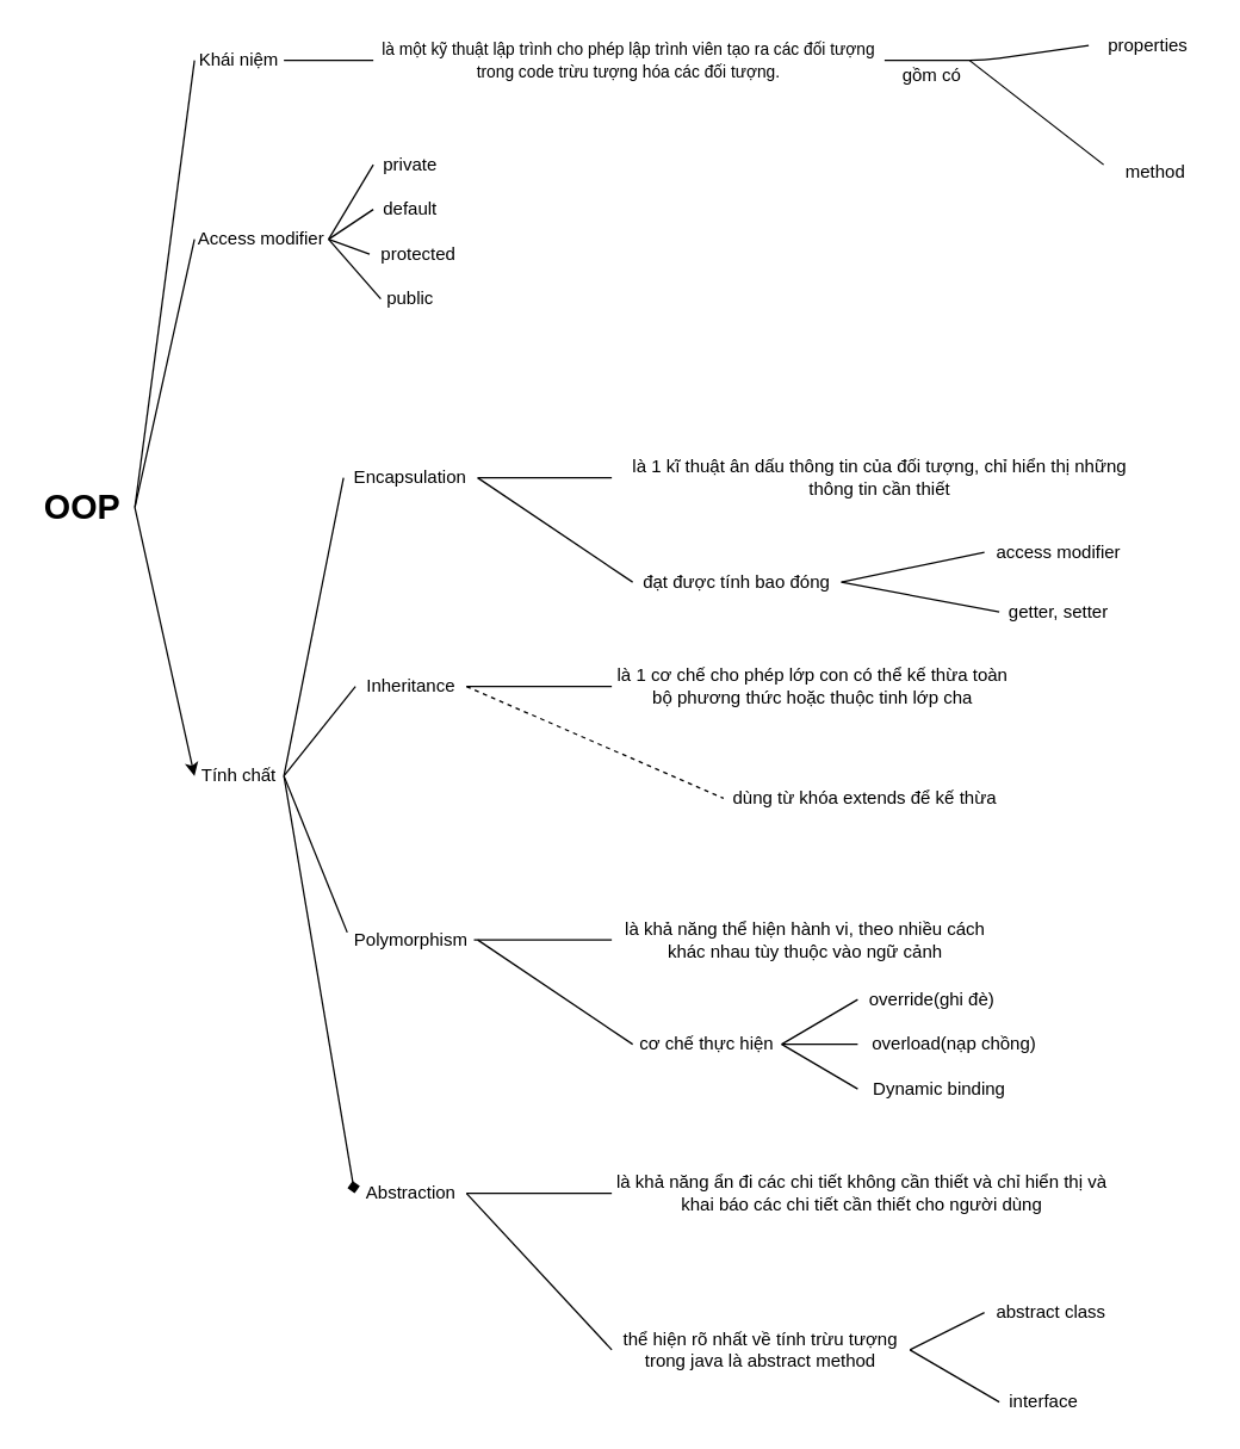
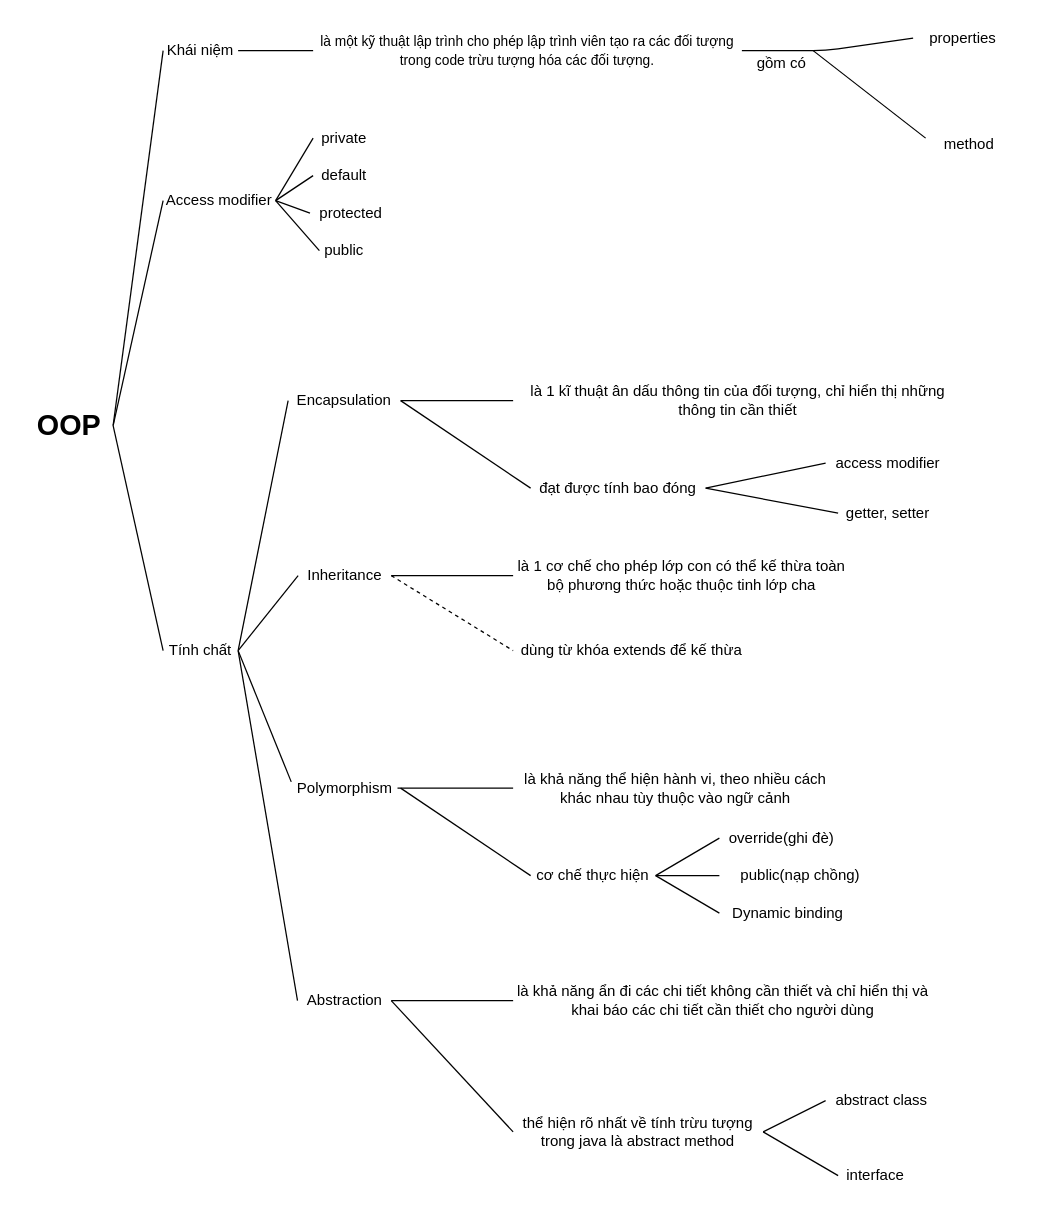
  <mxCell id="0" />
  <mxCell id="1" parent="0" />
  <mxCell id="2" value="&lt;b&gt;&lt;font style=&quot;font-size: 23px&quot;&gt;OOP&lt;/font&gt;&lt;/b&gt;" style="text;html=1;strokeColor=none;fillColor=none;align=center;verticalAlign=middle;whiteSpace=wrap;rounded=0;" parent="1" vertex="1"><mxGeometry x="20" y="330" width="70" height="20" as="geometry" /></mxCell>
  <mxCell id="3" value="Khái niệm" style="text;html=1;strokeColor=none;fillColor=none;align=center;verticalAlign=middle;whiteSpace=wrap;rounded=0;" parent="1" vertex="1"><mxGeometry x="130" y="30" width="60" height="20" as="geometry" /></mxCell>
  <mxCell id="4" value="Tính chất" style="text;html=1;strokeColor=none;fillColor=none;align=center;verticalAlign=middle;whiteSpace=wrap;rounded=0;" parent="1" vertex="1"><mxGeometry x="130" y="510" width="60" height="20" as="geometry" /></mxCell>
  <mxCell id="5" value="&lt;font style=&quot;font-size: 11px&quot;&gt;&lt;span style=&quot;font-family: &amp;#34;verdana&amp;#34; , &amp;#34;geneva&amp;#34; , sans-serif ; background-color: rgb(255 , 255 , 255)&quot;&gt;là một kỹ thuật lập trình cho phép lập trình viên&lt;b&gt;&amp;nbsp;&lt;/b&gt;&lt;/span&gt;&lt;span style=&quot;font-family: &amp;#34;verdana&amp;#34; , &amp;#34;geneva&amp;#34; , sans-serif ; background-color: rgb(255 , 255 , 255)&quot;&gt;tạo ra các đối tượng trong code trừu tượng hóa các đối tượng.&lt;/span&gt;&lt;/font&gt;" style="text;html=1;strokeColor=none;fillColor=none;align=center;verticalAlign=middle;whiteSpace=wrap;rounded=0;" parent="1" vertex="1"><mxGeometry x="250" y="30" width="343" height="20" as="geometry" /></mxCell>
  <mxCell id="6" value="Encapsulation" style="text;html=1;strokeColor=none;fillColor=none;align=center;verticalAlign=middle;whiteSpace=wrap;rounded=0;" parent="1" vertex="1"><mxGeometry x="230" y="310" width="90" height="20" as="geometry" /></mxCell>
  <mxCell id="7" value="Inheritance" style="text;html=1;strokeColor=none;fillColor=none;align=center;verticalAlign=middle;whiteSpace=wrap;rounded=0;" parent="1" vertex="1"><mxGeometry x="237.5" y="450" width="75" height="20" as="geometry" /></mxCell>
  <mxCell id="8" value="Polymorphism" style="text;html=1;strokeColor=none;fillColor=none;align=center;verticalAlign=middle;whiteSpace=wrap;rounded=0;" parent="1" vertex="1"><mxGeometry x="232.5" y="620" width="85" height="20" as="geometry" /></mxCell>
  <mxCell id="9" value="Abstraction" style="text;html=1;strokeColor=none;fillColor=none;align=center;verticalAlign=middle;whiteSpace=wrap;rounded=0;" parent="1" vertex="1"><mxGeometry x="237.5" y="790" width="75" height="20" as="geometry" /></mxCell>
  <mxCell id="10" value="là 1 kĩ thuật ân dấu thông tin của đối tượng, chỉ hiển thị những thông tin cần thiết" style="text;html=1;strokeColor=none;fillColor=none;align=center;verticalAlign=middle;whiteSpace=wrap;rounded=0;" parent="1" vertex="1"><mxGeometry x="410" y="305" width="360" height="30" as="geometry" /></mxCell>
  <mxCell id="11" value="Access modifier" style="text;html=1;strokeColor=none;fillColor=none;align=center;verticalAlign=middle;whiteSpace=wrap;rounded=0;" parent="1" vertex="1"><mxGeometry x="130" y="150" width="90" height="20" as="geometry" /></mxCell>
  <mxCell id="12" value="private" style="text;html=1;strokeColor=none;fillColor=none;align=center;verticalAlign=middle;whiteSpace=wrap;rounded=0;" parent="1" vertex="1"><mxGeometry x="250" y="100" width="50" height="20" as="geometry" /></mxCell>
  <mxCell id="13" value="default" style="text;html=1;strokeColor=none;fillColor=none;align=center;verticalAlign=middle;whiteSpace=wrap;rounded=0;" parent="1" vertex="1"><mxGeometry x="250" y="130" width="50" height="20" as="geometry" /></mxCell>
  <mxCell id="14" value="protected" style="text;html=1;strokeColor=none;fillColor=none;align=center;verticalAlign=middle;whiteSpace=wrap;rounded=0;" parent="1" vertex="1"><mxGeometry x="247.5" y="160" width="65" height="20" as="geometry" /></mxCell>
  <mxCell id="15" value="public" style="text;html=1;strokeColor=none;fillColor=none;align=center;verticalAlign=middle;whiteSpace=wrap;rounded=0;" parent="1" vertex="1"><mxGeometry x="255" y="190" width="40" height="20" as="geometry" /></mxCell>
  <mxCell id="16" value="là 1 cơ chế cho phép lớp con có thể kế thừa toàn bộ phương thức hoặc thuộc tinh lớp cha" style="text;html=1;strokeColor=none;fillColor=none;align=center;verticalAlign=middle;whiteSpace=wrap;rounded=0;" parent="1" vertex="1"><mxGeometry x="410" y="445" width="270" height="30" as="geometry" /></mxCell>
  <mxCell id="17" value="là khả năng thể hiện hành vi, theo nhiều cách khác nhau tùy thuộc vào ngữ cảnh" style="text;html=1;strokeColor=none;fillColor=none;align=center;verticalAlign=middle;whiteSpace=wrap;rounded=0;" parent="1" vertex="1"><mxGeometry x="410" y="615" width="260" height="30" as="geometry" /></mxCell>
  <mxCell id="18" value="là khả năng ẩn đi các chi tiết không cần thiết và chỉ hiển thị và khai báo các chi tiết cần thiết cho người dùng" style="text;html=1;strokeColor=none;fillColor=none;align=center;verticalAlign=middle;whiteSpace=wrap;rounded=0;" parent="1" vertex="1"><mxGeometry x="410" y="785" width="336" height="30" as="geometry" /></mxCell>
  <mxCell id="19" value="abstract class" style="text;html=1;strokeColor=none;fillColor=none;align=center;verticalAlign=middle;whiteSpace=wrap;rounded=0;" parent="1" vertex="1"><mxGeometry x="660" y="870" width="90" height="20" as="geometry" /></mxCell>
  <mxCell id="20" value="interface" style="text;html=1;strokeColor=none;fillColor=none;align=center;verticalAlign=middle;whiteSpace=wrap;rounded=0;" parent="1" vertex="1"><mxGeometry x="670" y="930" width="60" height="20" as="geometry" /></mxCell>
  <mxCell id="21" value="thể hiện rõ nhất về tính trừu tượng trong java là abstract method" style="text;html=1;strokeColor=none;fillColor=none;align=center;verticalAlign=middle;whiteSpace=wrap;rounded=0;" parent="1" vertex="1"><mxGeometry x="410" y="890" width="200" height="30" as="geometry" /></mxCell>
  <mxCell id="22" value="override(ghi đè)" style="text;html=1;strokeColor=none;fillColor=none;align=center;verticalAlign=middle;whiteSpace=wrap;rounded=0;" parent="1" vertex="1"><mxGeometry x="575" y="660" width="100" height="20" as="geometry" /></mxCell>
- <mxCell id="23" value="overload(nạp chồng)" style="text;html=1;strokeColor=none;fillColor=none;align=center;verticalAlign=middle;whiteSpace=wrap;rounded=0;" parent="1" vertex="1"><mxGeometry x="575" y="690" width="130" height="20" as="geometry" /></mxCell>
+ <mxCell id="23" value="public(nạp chồng)" style="text;html=1;strokeColor=none;fillColor=none;align=center;verticalAlign=middle;whiteSpace=wrap;rounded=0;" parent="1" vertex="1"><mxGeometry x="575" y="690" width="130" height="20" as="geometry" /></mxCell>
  <mxCell id="24" value="Dynamic binding" style="text;html=1;strokeColor=none;fillColor=none;align=center;verticalAlign=middle;whiteSpace=wrap;rounded=0;" parent="1" vertex="1"><mxGeometry x="575" y="720" width="110" height="20" as="geometry" /></mxCell>
  <mxCell id="25" value="access modifier" style="text;html=1;strokeColor=none;fillColor=none;align=center;verticalAlign=middle;whiteSpace=wrap;rounded=0;" parent="1" vertex="1"><mxGeometry x="660" y="360" width="100" height="20" as="geometry" /></mxCell>
  <mxCell id="26" value="getter, setter" style="text;html=1;strokeColor=none;fillColor=none;align=center;verticalAlign=middle;whiteSpace=wrap;rounded=0;" parent="1" vertex="1"><mxGeometry x="670" y="400" width="80" height="20" as="geometry" /></mxCell>
  <mxCell id="27" value="đạt được tính bao đóng" style="text;html=1;strokeColor=none;fillColor=none;align=center;verticalAlign=middle;whiteSpace=wrap;rounded=0;" parent="1" vertex="1"><mxGeometry x="424" y="380" width="140" height="20" as="geometry" /></mxCell>
- <mxCell id="28" value="dùng từ khóa extends để kế thừa" style="text;html=1;strokeColor=none;fillColor=none;align=center;verticalAlign=middle;whiteSpace=wrap;rounded=0;" parent="1" vertex="1"><mxGeometry x="485" y="525" width="190" height="20" as="geometry" /></mxCell>
+ <mxCell id="28" value="dùng từ khóa extends để kế thừa" style="text;html=1;strokeColor=none;fillColor=none;align=center;verticalAlign=middle;whiteSpace=wrap;rounded=0;" parent="1" vertex="1"><mxGeometry x="410" y="510" width="190" height="20" as="geometry" /></mxCell>
  <mxCell id="29" value="properties" style="text;html=1;strokeColor=none;fillColor=none;align=center;verticalAlign=middle;whiteSpace=wrap;rounded=0;" parent="1" vertex="1"><mxGeometry x="730" y="20" width="80" height="20" as="geometry" /></mxCell>
  <mxCell id="30" value="method" style="text;html=1;strokeColor=none;fillColor=none;align=center;verticalAlign=middle;whiteSpace=wrap;rounded=0;" parent="1" vertex="1"><mxGeometry x="740" y="105" width="70" height="20" as="geometry" /></mxCell>
  <mxCell id="31" value="" style="endArrow=none;html=1;exitX=1;exitY=0.5;exitDx=0;exitDy=0;entryX=0;entryY=0.5;entryDx=0;entryDy=0;" parent="1" source="2" target="3" edge="1"><mxGeometry width="50" height="50" relative="1" as="geometry"><mxPoint x="240" y="220" as="sourcePoint" /><mxPoint x="110" y="40" as="targetPoint" /></mxGeometry></mxCell>
  <mxCell id="32" value="" style="endArrow=none;html=1;exitX=1;exitY=0.5;exitDx=0;exitDy=0;entryX=0;entryY=0.5;entryDx=0;entryDy=0;" parent="1" source="3" target="5" edge="1"><mxGeometry width="50" height="50" relative="1" as="geometry"><mxPoint x="240" y="220" as="sourcePoint" /><mxPoint x="290" y="170" as="targetPoint" /></mxGeometry></mxCell>
  <mxCell id="33" value="" style="endArrow=none;html=1;exitX=1;exitY=0.5;exitDx=0;exitDy=0;entryX=0;entryY=0.5;entryDx=0;entryDy=0;" parent="1" source="5" target="29" edge="1"><mxGeometry width="50" height="50" relative="1" as="geometry"><mxPoint x="620" y="220" as="sourcePoint" /><mxPoint x="670" y="170" as="targetPoint" /><Array as="points"><mxPoint x="660" y="40" /></Array></mxGeometry></mxCell>
  <mxCell id="34" value="" style="endArrow=none;html=1;entryX=0;entryY=0.25;entryDx=0;entryDy=0;" parent="1" target="30" edge="1"><mxGeometry width="50" height="50" relative="1" as="geometry"><mxPoint x="650" y="40" as="sourcePoint" /><mxPoint x="670" y="170" as="targetPoint" /></mxGeometry></mxCell>
  <mxCell id="35" value="gồm có" style="text;html=1;strokeColor=none;fillColor=none;align=center;verticalAlign=middle;whiteSpace=wrap;rounded=0;" parent="1" vertex="1"><mxGeometry x="600" y="40" width="50" height="20" as="geometry" /></mxCell>
  <mxCell id="36" value="" style="endArrow=none;html=1;entryX=0;entryY=0.5;entryDx=0;entryDy=0;" parent="1" target="11" edge="1"><mxGeometry width="50" height="50" relative="1" as="geometry"><mxPoint x="90" y="340" as="sourcePoint" /><mxPoint x="400" y="160" as="targetPoint" /></mxGeometry></mxCell>
  <mxCell id="37" value="" style="endArrow=none;html=1;exitX=1;exitY=0.5;exitDx=0;exitDy=0;entryX=0;entryY=0.5;entryDx=0;entryDy=0;" parent="1" source="11" target="12" edge="1"><mxGeometry width="50" height="50" relative="1" as="geometry"><mxPoint x="350" y="210" as="sourcePoint" /><mxPoint x="400" y="160" as="targetPoint" /></mxGeometry></mxCell>
  <mxCell id="38" value="" style="endArrow=none;html=1;exitX=1;exitY=0.5;exitDx=0;exitDy=0;entryX=0;entryY=0.5;entryDx=0;entryDy=0;" parent="1" source="11" target="13" edge="1"><mxGeometry width="50" height="50" relative="1" as="geometry"><mxPoint x="350" y="210" as="sourcePoint" /><mxPoint x="400" y="160" as="targetPoint" /></mxGeometry></mxCell>
  <mxCell id="39" value="" style="endArrow=none;html=1;exitX=1;exitY=0.5;exitDx=0;exitDy=0;entryX=0;entryY=0.5;entryDx=0;entryDy=0;" parent="1" source="11" target="14" edge="1"><mxGeometry width="50" height="50" relative="1" as="geometry"><mxPoint x="350" y="210" as="sourcePoint" /><mxPoint x="400" y="160" as="targetPoint" /></mxGeometry></mxCell>
  <mxCell id="40" value="" style="endArrow=none;html=1;exitX=1;exitY=0.5;exitDx=0;exitDy=0;entryX=0;entryY=0.5;entryDx=0;entryDy=0;" parent="1" source="11" target="15" edge="1"><mxGeometry width="50" height="50" relative="1" as="geometry"><mxPoint x="350" y="210" as="sourcePoint" /><mxPoint x="400" y="160" as="targetPoint" /></mxGeometry></mxCell>
- <mxCell id="41" value="" style="endArrow=classic;html=1;exitX=1;exitY=0.5;exitDx=0;exitDy=0;entryX=0;entryY=0.5;entryDx=0;entryDy=0;" parent="1" source="2" target="4" edge="1"><mxGeometry width="50" height="50" relative="1" as="geometry"><mxPoint x="350" y="510" as="sourcePoint" /><mxPoint x="400" y="460" as="targetPoint" /></mxGeometry></mxCell>
+ <mxCell id="41" value="" style="endArrow=none;html=1;exitX=1;exitY=0.5;exitDx=0;exitDy=0;entryX=0;entryY=0.5;entryDx=0;entryDy=0;" parent="1" source="2" target="4" edge="1"><mxGeometry width="50" height="50" relative="1" as="geometry"><mxPoint x="350" y="510" as="sourcePoint" /><mxPoint x="400" y="460" as="targetPoint" /></mxGeometry></mxCell>
  <mxCell id="42" value="" style="endArrow=none;html=1;exitX=1;exitY=0.5;exitDx=0;exitDy=0;entryX=0;entryY=0.5;entryDx=0;entryDy=0;" parent="1" source="4" target="6" edge="1"><mxGeometry width="50" height="50" relative="1" as="geometry"><mxPoint x="350" y="510" as="sourcePoint" /><mxPoint x="400" y="460" as="targetPoint" /></mxGeometry></mxCell>
  <mxCell id="43" value="" style="endArrow=none;html=1;exitX=1;exitY=0.5;exitDx=0;exitDy=0;" parent="1" source="4" edge="1"><mxGeometry width="50" height="50" relative="1" as="geometry"><mxPoint x="350" y="510" as="sourcePoint" /><mxPoint x="238" y="460" as="targetPoint" /></mxGeometry></mxCell>
  <mxCell id="44" value="" style="endArrow=none;html=1;exitX=1;exitY=0.5;exitDx=0;exitDy=0;entryX=0;entryY=0.25;entryDx=0;entryDy=0;" parent="1" source="4" target="8" edge="1"><mxGeometry width="50" height="50" relative="1" as="geometry"><mxPoint x="350" y="510" as="sourcePoint" /><mxPoint x="400" y="460" as="targetPoint" /></mxGeometry></mxCell>
- <mxCell id="45" value="" style="endArrow=diamond;html=1;exitX=1;exitY=0.5;exitDx=0;exitDy=0;entryX=0;entryY=0.5;entryDx=0;entryDy=0;" parent="1" source="4" target="9" edge="1"><mxGeometry width="50" height="50" relative="1" as="geometry"><mxPoint x="350" y="510" as="sourcePoint" /><mxPoint x="400" y="460" as="targetPoint" /></mxGeometry></mxCell>
+ <mxCell id="45" value="" style="endArrow=none;html=1;exitX=1;exitY=0.5;exitDx=0;exitDy=0;entryX=0;entryY=0.5;entryDx=0;entryDy=0;" parent="1" source="4" target="9" edge="1"><mxGeometry width="50" height="50" relative="1" as="geometry"><mxPoint x="350" y="510" as="sourcePoint" /><mxPoint x="400" y="460" as="targetPoint" /></mxGeometry></mxCell>
  <mxCell id="46" value="" style="endArrow=none;html=1;exitX=1;exitY=0.5;exitDx=0;exitDy=0;entryX=0;entryY=0.5;entryDx=0;entryDy=0;" edge="1" parent="1" source="6" target="10"><mxGeometry width="50" height="50" relative="1" as="geometry"><mxPoint x="390" y="400" as="sourcePoint" /><mxPoint x="440" y="350" as="targetPoint" /></mxGeometry></mxCell>
  <mxCell id="47" value="" style="endArrow=none;html=1;exitX=1;exitY=0.5;exitDx=0;exitDy=0;entryX=0;entryY=0.5;entryDx=0;entryDy=0;" edge="1" parent="1" source="6" target="27"><mxGeometry width="50" height="50" relative="1" as="geometry"><mxPoint x="390" y="400" as="sourcePoint" /><mxPoint x="440" y="350" as="targetPoint" /></mxGeometry></mxCell>
  <mxCell id="48" value="" style="endArrow=none;html=1;exitX=1;exitY=0.5;exitDx=0;exitDy=0;entryX=0;entryY=0.5;entryDx=0;entryDy=0;" edge="1" parent="1" source="27" target="25"><mxGeometry width="50" height="50" relative="1" as="geometry"><mxPoint x="390" y="400" as="sourcePoint" /><mxPoint x="440" y="350" as="targetPoint" /></mxGeometry></mxCell>
  <mxCell id="49" value="" style="endArrow=none;html=1;exitX=1;exitY=0.5;exitDx=0;exitDy=0;entryX=0;entryY=0.5;entryDx=0;entryDy=0;" edge="1" parent="1" source="27" target="26"><mxGeometry width="50" height="50" relative="1" as="geometry"><mxPoint x="390" y="400" as="sourcePoint" /><mxPoint x="440" y="350" as="targetPoint" /></mxGeometry></mxCell>
  <mxCell id="50" value="" style="endArrow=none;html=1;exitX=1;exitY=0.5;exitDx=0;exitDy=0;entryX=0;entryY=0.5;entryDx=0;entryDy=0;" edge="1" parent="1" source="7" target="16"><mxGeometry width="50" height="50" relative="1" as="geometry"><mxPoint x="390" y="400" as="sourcePoint" /><mxPoint x="440" y="350" as="targetPoint" /></mxGeometry></mxCell>
  <mxCell id="51" value="" style="endArrow=none;html=1;exitX=1;exitY=0.5;exitDx=0;exitDy=0;entryX=0;entryY=0.5;entryDx=0;entryDy=0;dashed=1;" edge="1" parent="1" source="7" target="28"><mxGeometry width="50" height="50" relative="1" as="geometry"><mxPoint x="390" y="400" as="sourcePoint" /><mxPoint x="440" y="350" as="targetPoint" /></mxGeometry></mxCell>
  <mxCell id="52" value="" style="endArrow=none;html=1;exitX=1;exitY=0.5;exitDx=0;exitDy=0;entryX=0;entryY=0.5;entryDx=0;entryDy=0;" edge="1" parent="1" source="8" target="17"><mxGeometry width="50" height="50" relative="1" as="geometry"><mxPoint x="390" y="600" as="sourcePoint" /><mxPoint x="440" y="550" as="targetPoint" /></mxGeometry></mxCell>
  <mxCell id="53" value="cơ chế thực hiện" style="text;html=1;strokeColor=none;fillColor=none;align=center;verticalAlign=middle;whiteSpace=wrap;rounded=0;" vertex="1" parent="1"><mxGeometry x="424" y="690" width="100" height="20" as="geometry" /></mxCell>
  <mxCell id="54" value="" style="endArrow=none;html=1;entryX=0;entryY=0.5;entryDx=0;entryDy=0;" edge="1" parent="1" target="53"><mxGeometry width="50" height="50" relative="1" as="geometry"><mxPoint x="320" y="630" as="sourcePoint" /><mxPoint x="440" y="550" as="targetPoint" /></mxGeometry></mxCell>
  <mxCell id="55" value="" style="endArrow=none;html=1;exitX=1;exitY=0.5;exitDx=0;exitDy=0;entryX=0;entryY=0.5;entryDx=0;entryDy=0;" edge="1" parent="1" source="53" target="22"><mxGeometry width="50" height="50" relative="1" as="geometry"><mxPoint x="390" y="600" as="sourcePoint" /><mxPoint x="440" y="550" as="targetPoint" /></mxGeometry></mxCell>
  <mxCell id="56" value="" style="endArrow=none;html=1;exitX=1;exitY=0.5;exitDx=0;exitDy=0;entryX=0;entryY=0.5;entryDx=0;entryDy=0;" edge="1" parent="1" source="53" target="23"><mxGeometry width="50" height="50" relative="1" as="geometry"><mxPoint x="390" y="600" as="sourcePoint" /><mxPoint x="440" y="550" as="targetPoint" /></mxGeometry></mxCell>
  <mxCell id="57" value="" style="endArrow=none;html=1;entryX=0;entryY=0.5;entryDx=0;entryDy=0;exitX=1;exitY=0.5;exitDx=0;exitDy=0;" edge="1" parent="1" source="53" target="24"><mxGeometry width="50" height="50" relative="1" as="geometry"><mxPoint x="524" y="730" as="sourcePoint" /><mxPoint x="440" y="550" as="targetPoint" /></mxGeometry></mxCell>
  <mxCell id="58" value="" style="endArrow=none;html=1;exitX=1;exitY=0.5;exitDx=0;exitDy=0;entryX=0;entryY=0.5;entryDx=0;entryDy=0;" edge="1" parent="1" source="9" target="18"><mxGeometry width="50" height="50" relative="1" as="geometry"><mxPoint x="560" y="800" as="sourcePoint" /><mxPoint x="610" y="750" as="targetPoint" /></mxGeometry></mxCell>
  <mxCell id="59" value="" style="endArrow=none;html=1;exitX=1;exitY=0.5;exitDx=0;exitDy=0;entryX=0;entryY=0.5;entryDx=0;entryDy=0;" edge="1" parent="1" source="9" target="21"><mxGeometry width="50" height="50" relative="1" as="geometry"><mxPoint x="560" y="800" as="sourcePoint" /><mxPoint x="610" y="750" as="targetPoint" /></mxGeometry></mxCell>
  <mxCell id="60" value="" style="endArrow=none;html=1;exitX=1;exitY=0.5;exitDx=0;exitDy=0;entryX=0;entryY=0.5;entryDx=0;entryDy=0;" edge="1" parent="1" source="21" target="19"><mxGeometry width="50" height="50" relative="1" as="geometry"><mxPoint x="560" y="800" as="sourcePoint" /><mxPoint x="610" y="750" as="targetPoint" /></mxGeometry></mxCell>
  <mxCell id="61" value="" style="endArrow=none;html=1;exitX=1;exitY=0.5;exitDx=0;exitDy=0;entryX=0;entryY=0.5;entryDx=0;entryDy=0;" edge="1" parent="1" source="21" target="20"><mxGeometry width="50" height="50" relative="1" as="geometry"><mxPoint x="560" y="800" as="sourcePoint" /><mxPoint x="610" y="750" as="targetPoint" /></mxGeometry></mxCell>
